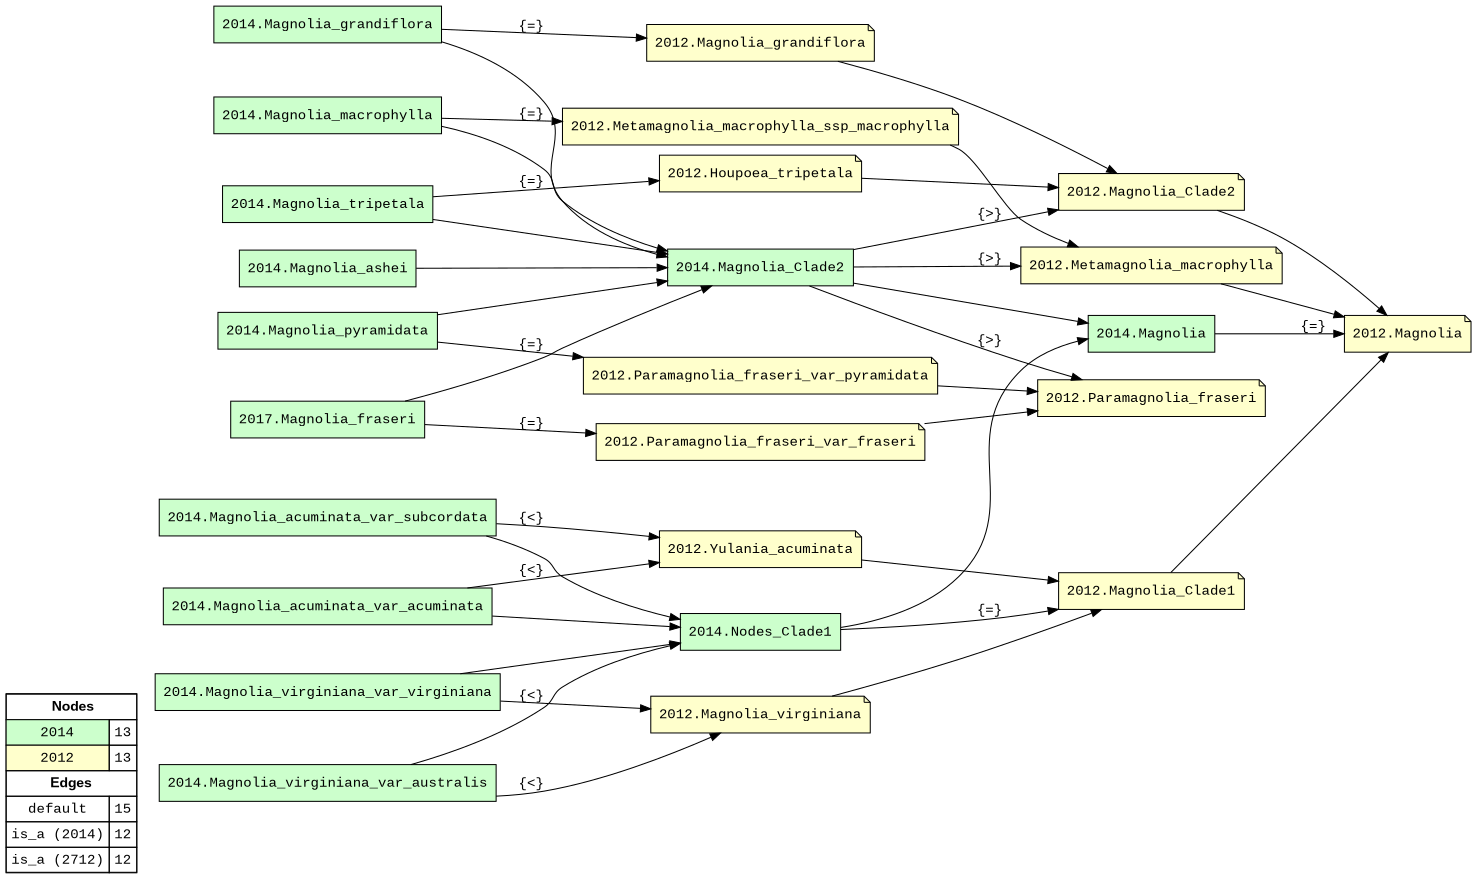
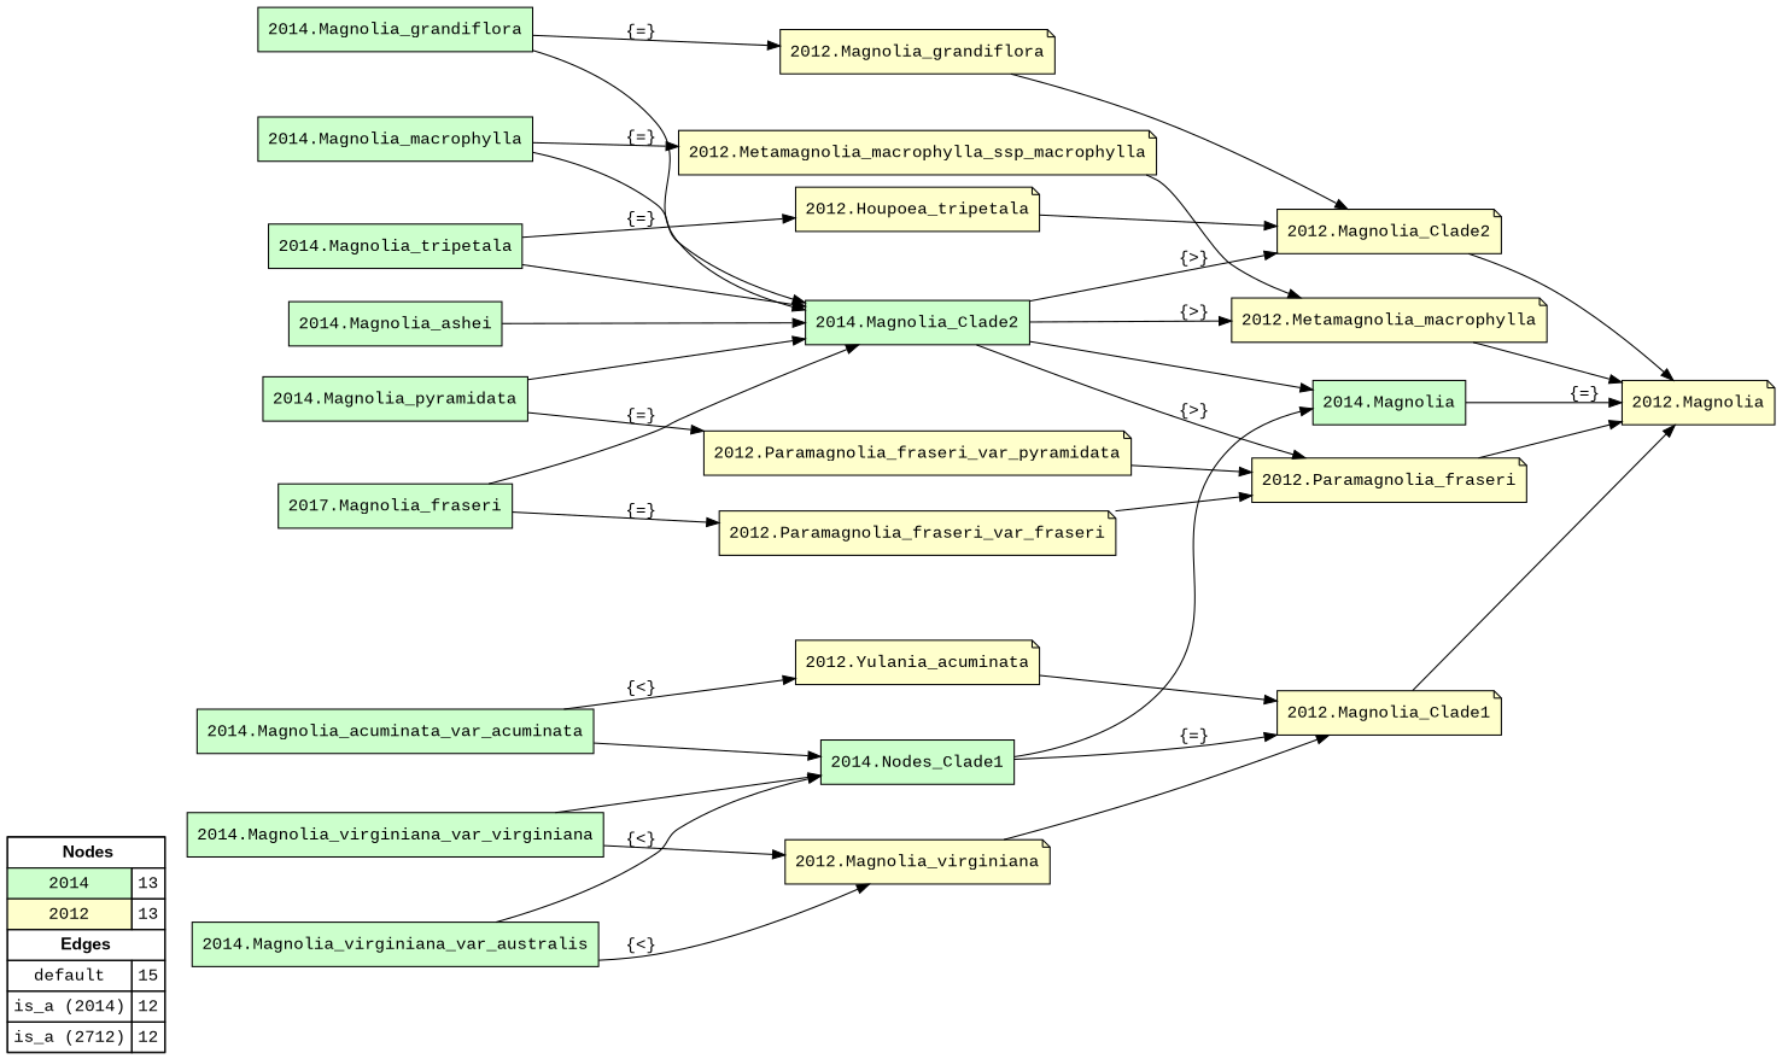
  digraph {
    fontname="Liberation Mono"
    rankdir=LR
    node [fillcolor="#CCFFCC" fontname="Liberation Mono" shape=box style=filled]
    edge [color="#000000" constraint=true dir=forward fontname="Liberation Mono" penwidth=1 style=solid]
    n1 [fillcolor=white label=<   <TABLE BORDER="0" CELLBORDER="1" CELLSPACING="0" CELLPADDING="4">  <TR> <TD COLSPAN="2"><font face="Arial Black"> Nodes</font></TD> </TR>  <TR>   <TD bgcolor="#CCFFCC" fontname="helvetica">2014</TD>   <TD>13</TD>   </TR>  <TR>   <TD bgcolor="#FFFFCC" fontname="helvetica">2012</TD>   <TD>13</TD>   </TR>  <TR> <TD COLSPAN="2"><font face = "Arial Black"> Edges </font></TD> </TR>  <TR>   <TD><font color ="#000000">default</font></TD><TD>15</TD> </TR> <TR>   <TD><font color ="#000000">is_a (2014)</font></TD><TD>12</TD> </TR> <TR>   <TD><font color ="#000000">is_a (2712)</font></TD><TD>12</TD> </TR> </TABLE>   > margin=0]
    "2014.Magnolia_tripetala"
    "2014.Magnolia_Clade2"
    "2012.Houpoea_tripetala" [fillcolor="#FFFFCC" shape=note]
    "2014.Magnolia"
    "2012.Metamagnolia_macrophylla" [fillcolor="#FFFFCC" shape=note]
    "2012.Magnolia_Clade2" [fillcolor="#FFFFCC" shape=note]
    "2012.Paramagnolia_fraseri" [fillcolor="#FFFFCC" shape=note]
    n9 [label="2017.Magnolia_fraseri"]
    "2012.Paramagnolia_fraseri_var_fraseri" [fillcolor="#FFFFCC" shape=note]
    n11 [label="2014.Nodes_Clade1"]
-   "2014.Magnolia_acuminata_var_subcordata"
    "2012.Yulania_acuminata" [fillcolor="#FFFFCC" shape=note]
    "2012.Magnolia_Clade1" [fillcolor="#FFFFCC" shape=note]
    "2014.Magnolia_grandiflora"
    "2012.Magnolia_grandiflora" [fillcolor="#FFFFCC" shape=note]
    "2014.Magnolia_virginiana_var_australis"
    "2012.Magnolia_virginiana" [fillcolor="#FFFFCC" shape=note]
    "2012.Magnolia" [fillcolor="#FFFFCC" shape=note]
    "2014.Magnolia_ashei"
    "2014.Magnolia_acuminata_var_acuminata"
    "2014.Magnolia_virginiana_var_virginiana"
    "2014.Magnolia_macrophylla"
    "2012.Metamagnolia_macrophylla_ssp_macrophylla" [fillcolor="#FFFFCC" shape=note]
    "2014.Magnolia_pyramidata"
    "2012.Paramagnolia_fraseri_var_pyramidata" [fillcolor="#FFFFCC" shape=note]
    subgraph sub_1 {
      rank=source
      n1
    }
    "2014.Magnolia_tripetala" -> "2014.Magnolia_Clade2"
    "2014.Magnolia_tripetala" -> "2012.Houpoea_tripetala" [label="{=}"]
    "2014.Magnolia_Clade2" -> "2014.Magnolia"
    "2014.Magnolia_Clade2" -> "2012.Metamagnolia_macrophylla" [label="{>}"]
    "2014.Magnolia_Clade2" -> "2012.Magnolia_Clade2" [label="{>}"]
    "2014.Magnolia_Clade2" -> "2012.Paramagnolia_fraseri" [label="{>}"]
    "2012.Houpoea_tripetala" -> "2012.Magnolia_Clade2"
    "2014.Magnolia" -> "2012.Magnolia" [label="{=}"]
    "2012.Metamagnolia_macrophylla" -> "2012.Magnolia"
    "2012.Magnolia_Clade2" -> "2012.Magnolia"
+   "2012.Paramagnolia_fraseri" -> "2012.Magnolia"
    n9 -> "2014.Magnolia_Clade2"
    n9 -> "2012.Paramagnolia_fraseri_var_fraseri" [label="{=}"]
    "2012.Paramagnolia_fraseri_var_fraseri" -> "2012.Paramagnolia_fraseri"
    n11 -> "2014.Magnolia"
    n11 -> "2012.Magnolia_Clade1" [label="{=}"]
-   "2014.Magnolia_acuminata_var_subcordata" -> n11
-   "2014.Magnolia_acuminata_var_subcordata" -> "2012.Yulania_acuminata" [label="{<}"]
    "2012.Yulania_acuminata" -> "2012.Magnolia_Clade1"
    "2012.Magnolia_Clade1" -> "2012.Magnolia"
    "2014.Magnolia_grandiflora" -> "2014.Magnolia_Clade2"
    "2014.Magnolia_grandiflora" -> "2012.Magnolia_grandiflora" [label="{=}"]
    "2012.Magnolia_grandiflora" -> "2012.Magnolia_Clade2"
    "2014.Magnolia_virginiana_var_australis" -> n11
    "2014.Magnolia_virginiana_var_australis" -> "2012.Magnolia_virginiana" [label="{<}"]
    "2012.Magnolia_virginiana" -> "2012.Magnolia_Clade1"
    "2014.Magnolia_ashei" -> "2014.Magnolia_Clade2"
    "2014.Magnolia_acuminata_var_acuminata" -> n11
    "2014.Magnolia_acuminata_var_acuminata" -> "2012.Yulania_acuminata" [label="{<}"]
    "2014.Magnolia_virginiana_var_virginiana" -> n11
    "2014.Magnolia_virginiana_var_virginiana" -> "2012.Magnolia_virginiana" [label="{<}"]
    "2014.Magnolia_macrophylla" -> "2014.Magnolia_Clade2"
    "2014.Magnolia_macrophylla" -> "2012.Metamagnolia_macrophylla_ssp_macrophylla" [label="{=}"]
    "2012.Metamagnolia_macrophylla_ssp_macrophylla" -> "2012.Metamagnolia_macrophylla"
    "2014.Magnolia_pyramidata" -> "2014.Magnolia_Clade2"
    "2014.Magnolia_pyramidata" -> "2012.Paramagnolia_fraseri_var_pyramidata" [label="{=}"]
    "2012.Paramagnolia_fraseri_var_pyramidata" -> "2012.Paramagnolia_fraseri"
  }
